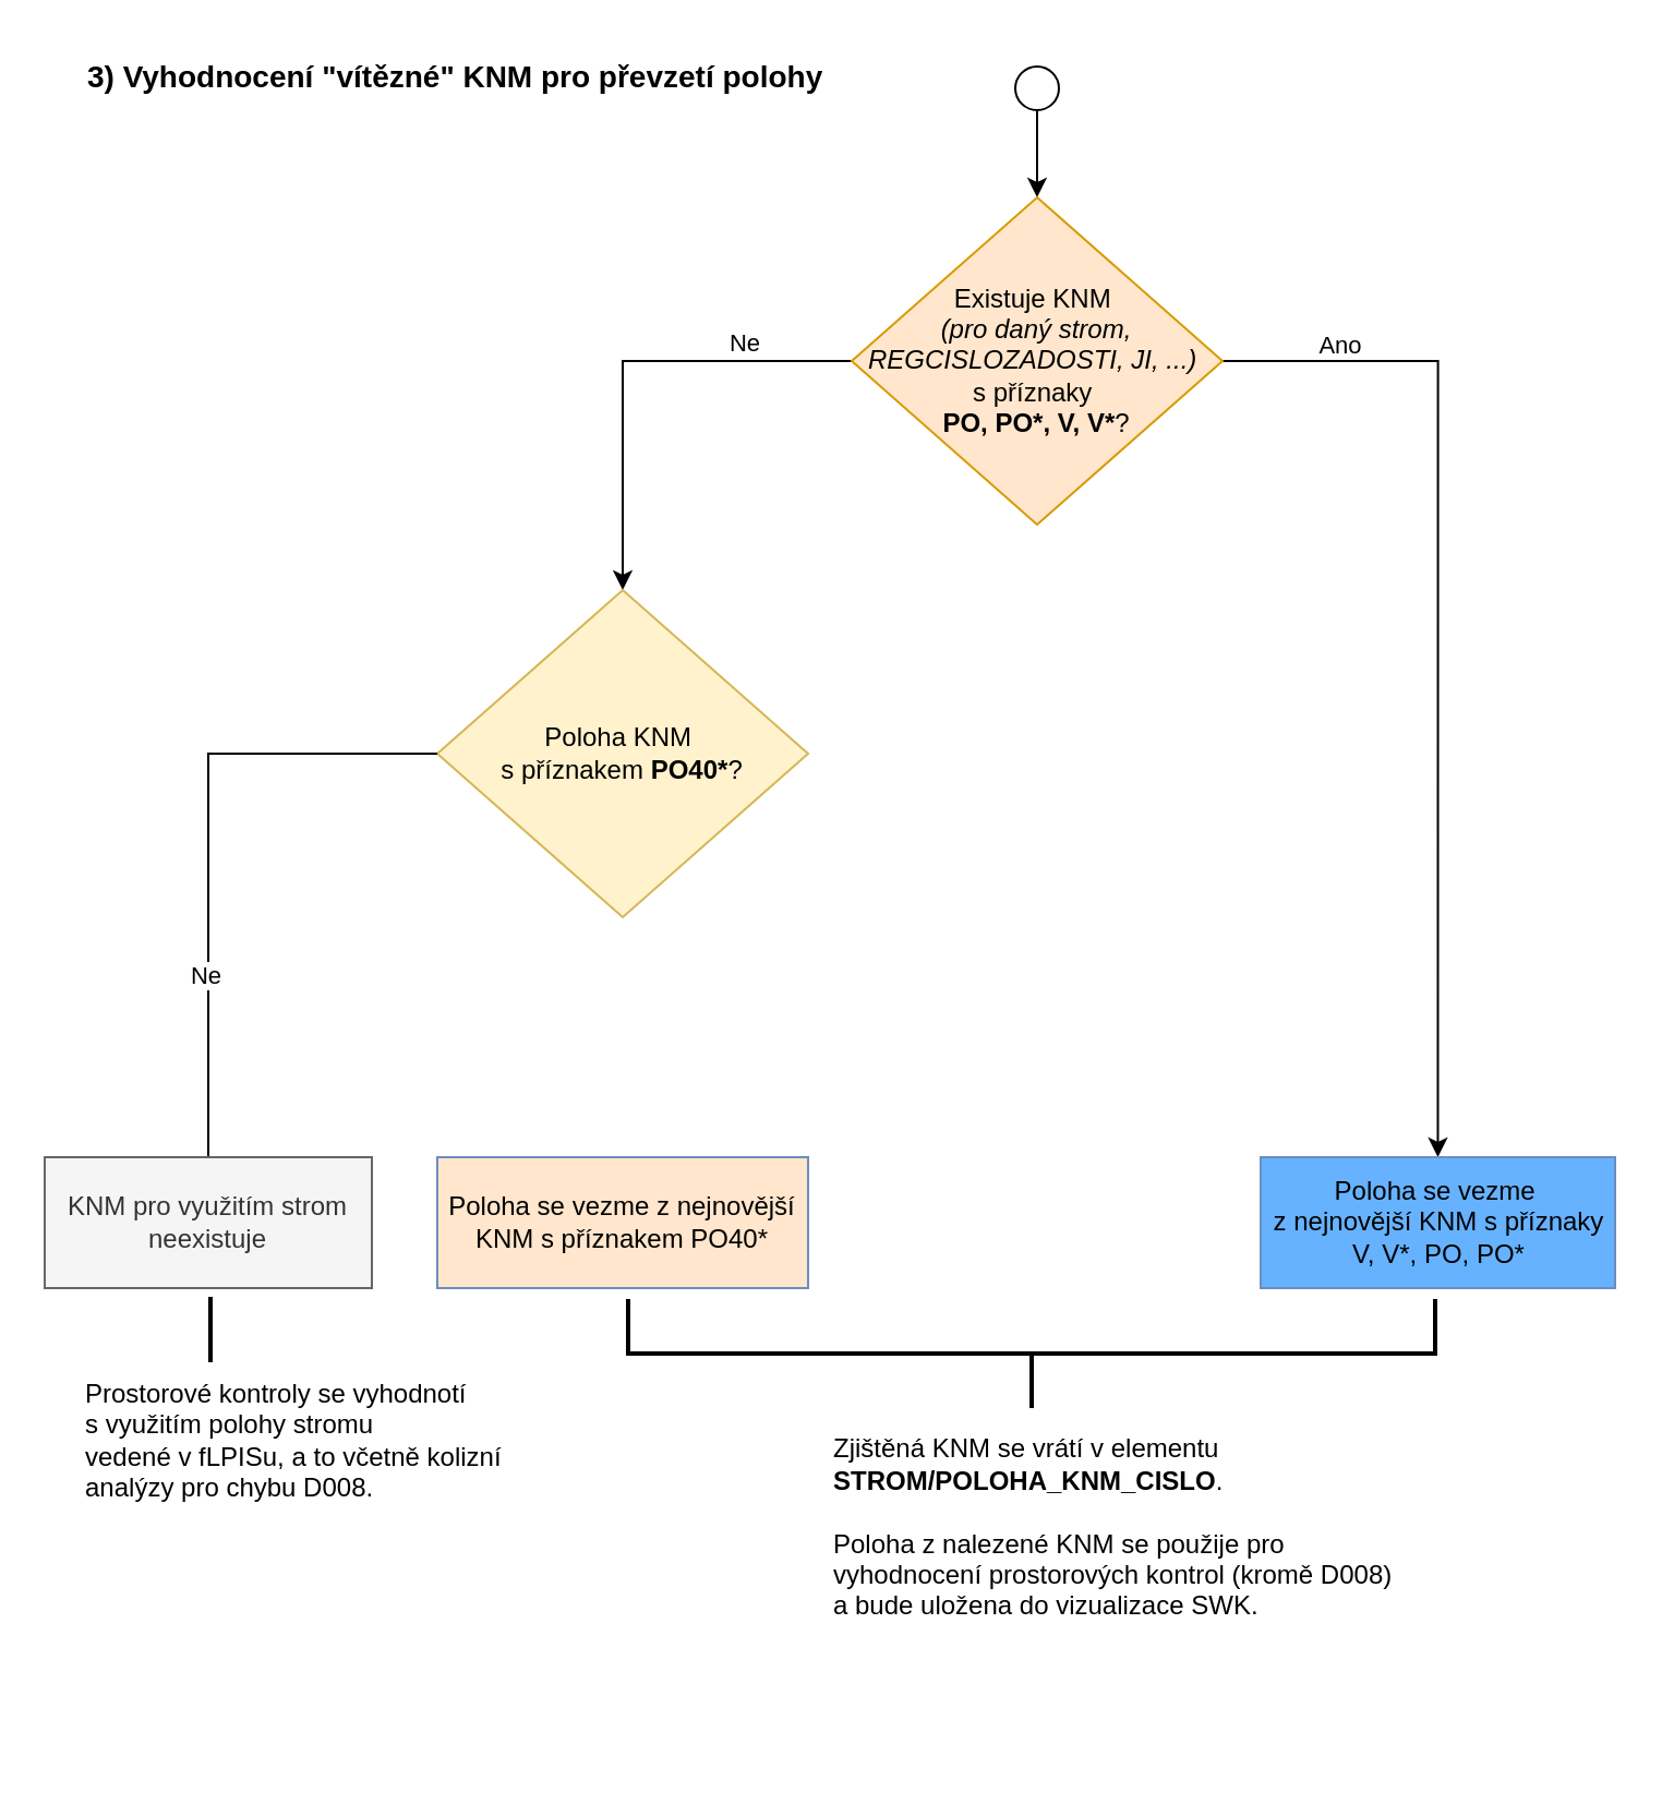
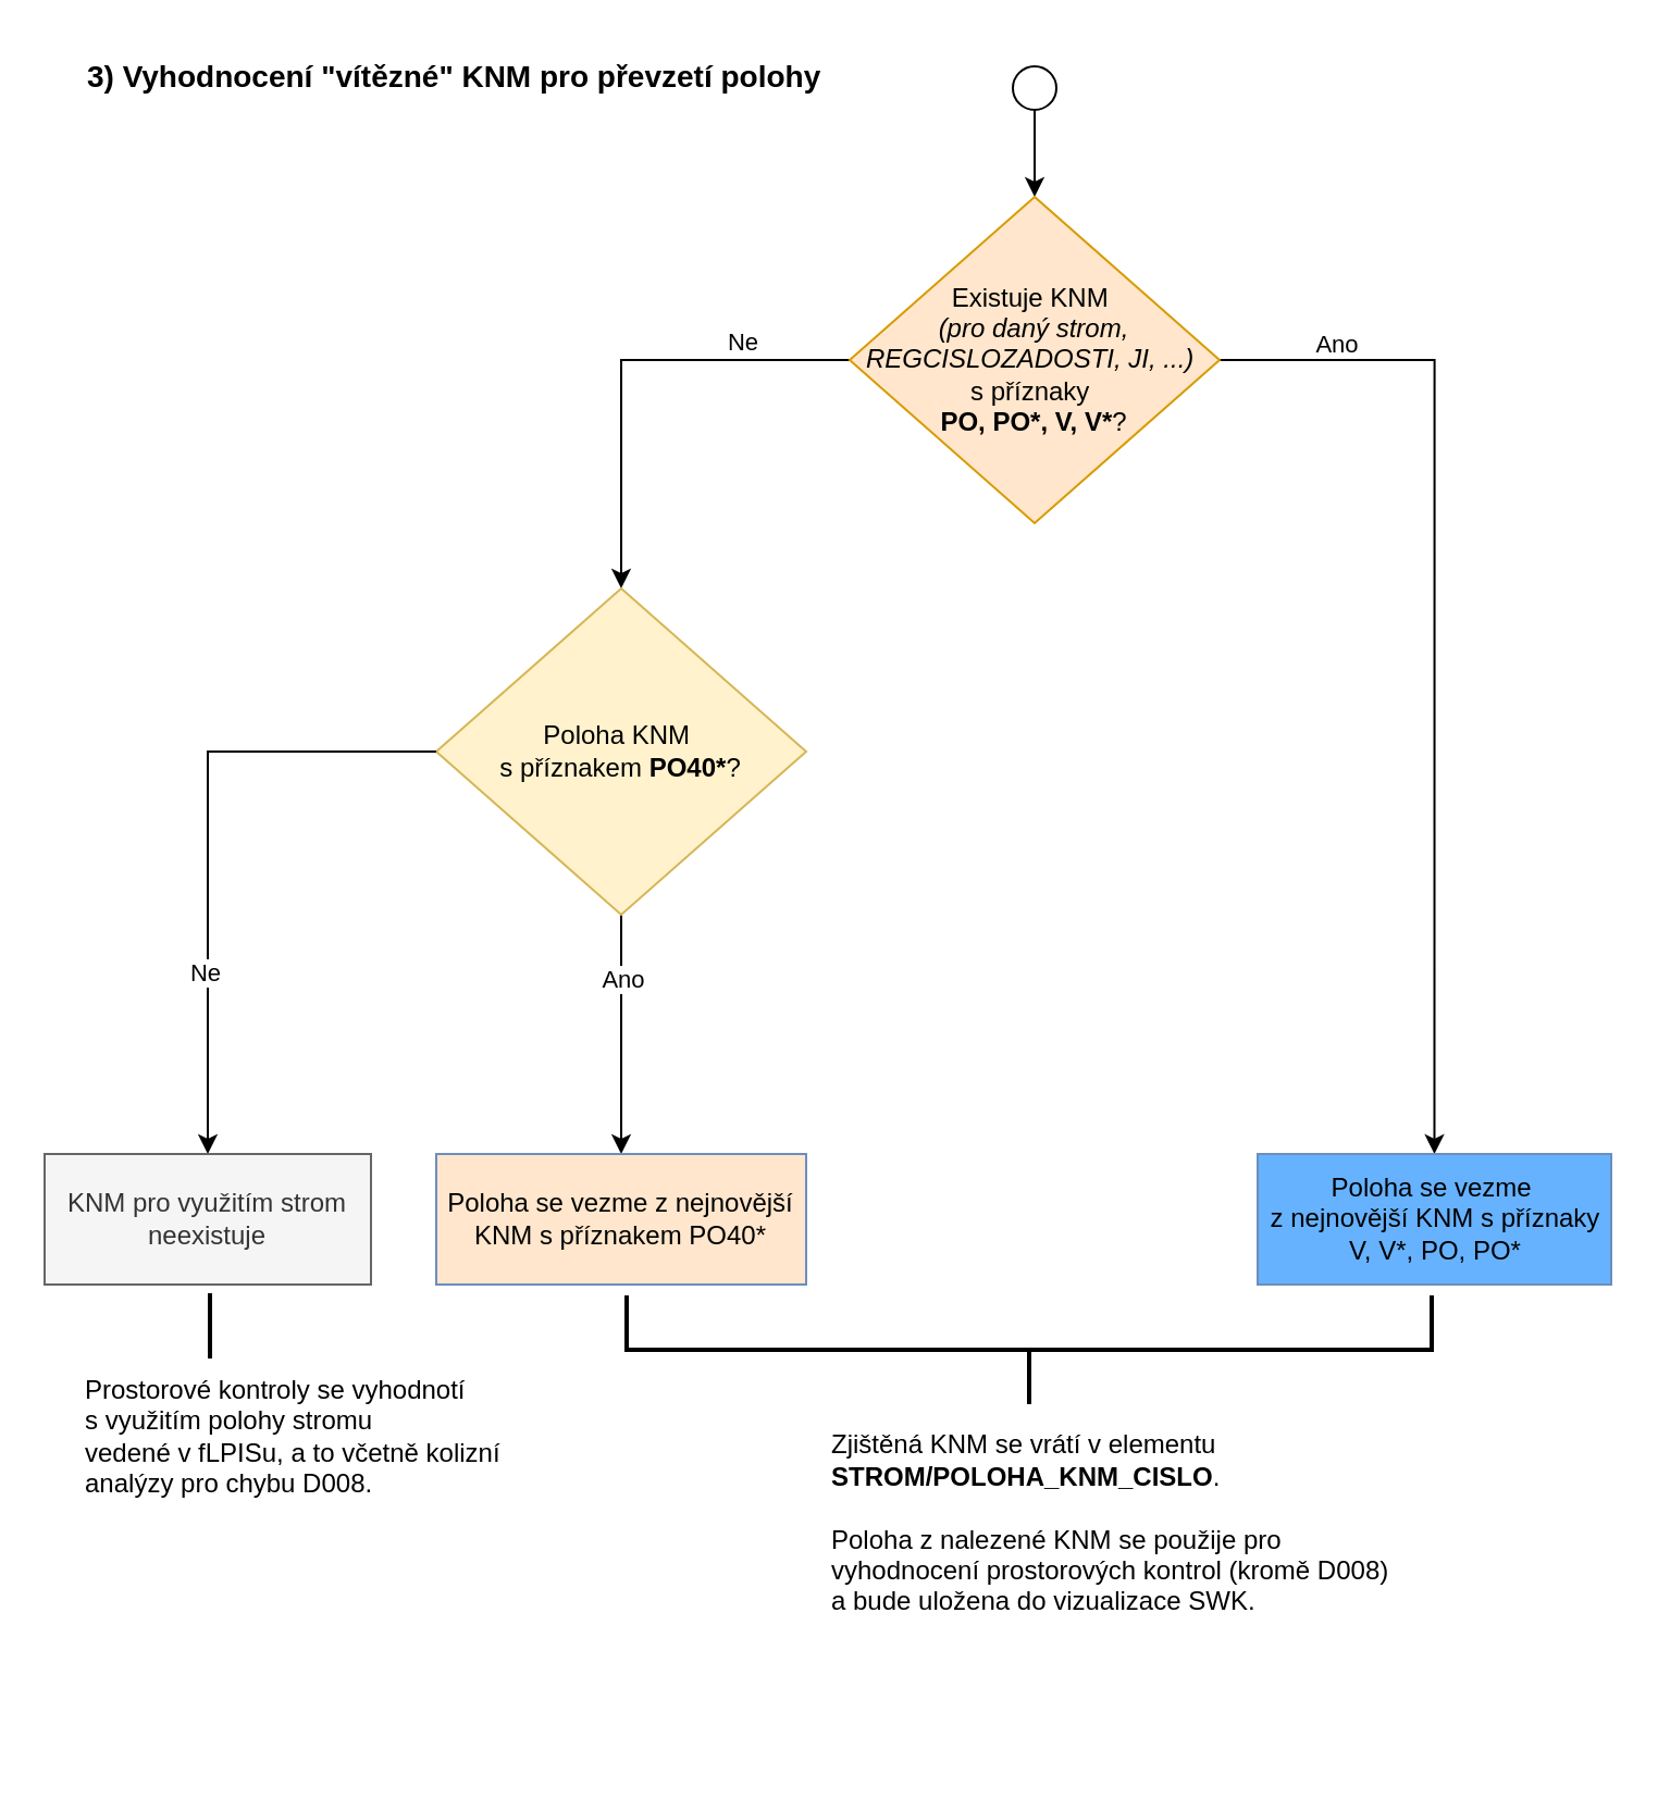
  <mxCell id="0" />
  <mxCell id="1" parent="0" />
  <mxCell id="2" value="" style="edgeStyle=orthogonalEdgeStyle;rounded=0;orthogonalLoop=1;jettySize=auto;html=1;" edge="1" parent="1" source="3" target="8"><mxGeometry relative="1" as="geometry" /></mxCell>
  <mxCell id="3" value="" style="ellipse;whiteSpace=wrap;html=1;aspect=fixed;" vertex="1" parent="1"><mxGeometry x="465" y="30" width="20" height="20" as="geometry" /></mxCell>
  <mxCell id="4" value="" style="edgeStyle=orthogonalEdgeStyle;rounded=0;orthogonalLoop=1;jettySize=auto;html=1;entryX=0.5;entryY=0;entryDx=0;entryDy=0;" edge="1" parent="1" source="8" target="13"><mxGeometry relative="1" as="geometry"><mxPoint x="655" y="270" as="targetPoint" /></mxGeometry></mxCell>
  <mxCell id="5" value="Ano" style="edgeLabel;html=1;align=center;verticalAlign=middle;resizable=0;points=[];" connectable="0" vertex="1" parent="4"><mxGeometry x="-0.4" relative="1" as="geometry"><mxPoint x="-45" y="-48" as="offset" /></mxGeometry></mxCell>
  <mxCell id="6" value="" style="edgeStyle=orthogonalEdgeStyle;rounded=0;orthogonalLoop=1;jettySize=auto;html=1;" edge="1" parent="1" source="8" target="11"><mxGeometry relative="1" as="geometry" /></mxCell>
  <mxCell id="7" value="Ne" style="edgeLabel;html=1;align=center;verticalAlign=middle;resizable=0;points=[];" connectable="0" vertex="1" parent="6"><mxGeometry x="-0.128" y="-3" relative="1" as="geometry"><mxPoint x="42" y="-6" as="offset" /></mxGeometry></mxCell>
  <mxCell id="8" value="Existuje&amp;nbsp;&lt;span style=&quot;background-color: transparent;&quot;&gt;KNM&amp;nbsp;&lt;/span&gt;&lt;div&gt;&lt;span style=&quot;background-color: transparent;&quot;&gt;&lt;i&gt;(pro daný strom, REGCISLOZADOSTI, JI, ...)&lt;/i&gt;&lt;/span&gt;&lt;span style=&quot;background-color: transparent;&quot;&gt;&amp;nbsp;&lt;/span&gt;&lt;/div&gt;&lt;div&gt;&lt;span style=&quot;background-color: transparent;&quot;&gt;s příznaky&amp;nbsp;&lt;/span&gt;&lt;div&gt;&lt;b&gt;PO, PO*, V, V*&lt;/b&gt;?&lt;/div&gt;&lt;/div&gt;" style="rhombus;whiteSpace=wrap;html=1;fillColor=#ffe6cc;strokeColor=#d79b00;" vertex="1" parent="1"><mxGeometry x="390" y="90" width="170" height="150" as="geometry" /></mxCell>
+ <mxCell id="9" value="" style="edgeStyle=orthogonalEdgeStyle;rounded=0;orthogonalLoop=1;jettySize=auto;html=1;" edge="1" parent="1" source="11" target="12"><mxGeometry relative="1" as="geometry" /></mxCell>
+ <mxCell id="10" value="Ano" style="edgeLabel;html=1;align=center;verticalAlign=middle;resizable=0;points=[];" connectable="0" vertex="1" parent="9"><mxGeometry x="-0.467" relative="1" as="geometry"><mxPoint as="offset" /></mxGeometry></mxCell>
  <mxCell id="11" value="Poloha KNM&amp;nbsp;&lt;div&gt;s příznakem &lt;b&gt;PO40*&lt;/b&gt;?&lt;/div&gt;" style="rhombus;whiteSpace=wrap;html=1;fillColor=#fff2cc;strokeColor=#d6b656;" vertex="1" parent="1"><mxGeometry x="200" y="270" width="170" height="150" as="geometry" /></mxCell>
  <mxCell id="12" value="Poloha se vezme z nejnovější KNM&amp;nbsp;&lt;span style=&quot;background-color: transparent;&quot;&gt;s příznakem PO40*&lt;/span&gt;" style="whiteSpace=wrap;html=1;fillColor=#ffe6cc;strokeColor=#6c8ebf;" vertex="1" parent="1"><mxGeometry x="200" y="530" width="170" height="60" as="geometry" /></mxCell>
  <mxCell id="13" value="Poloha se vezme&amp;nbsp;&lt;div&gt;z nejnovější KNM&amp;nbsp;&lt;span style=&quot;background-color: transparent;&quot;&gt;s příznaky V, V*, PO, PO*&lt;/span&gt;&lt;/div&gt;" style="whiteSpace=wrap;html=1;fillColor=#66B2FF;strokeColor=#6c8ebf;" vertex="1" parent="1"><mxGeometry x="577.5" y="530" width="162.5" height="60" as="geometry" /></mxCell>
  <mxCell id="14" value="&lt;div style=&quot;&quot;&gt;&lt;span style=&quot;background-color: transparent;&quot;&gt;&lt;span style=&quot;font-weight: normal;&quot;&gt;Zjištěná KNM se vrátí v elementu&amp;nbsp;&lt;/span&gt;&lt;/span&gt;&lt;/div&gt;&lt;div style=&quot;&quot;&gt;STROM/POLOHA_KNM_CISLO&lt;span style=&quot;font-weight: normal;&quot;&gt;.&lt;/span&gt;&lt;/div&gt;&lt;div style=&quot;&quot;&gt;&lt;span style=&quot;font-weight: normal;&quot;&gt;&lt;br&gt;&lt;/span&gt;&lt;/div&gt;&lt;div style=&quot;&quot;&gt;&lt;span style=&quot;font-weight: normal;&quot;&gt;Poloha z nalezené KNM se použije pro vyhodnocení prostorových kontrol (kromě D008)&amp;nbsp;&lt;/span&gt;&lt;/div&gt;&lt;div style=&quot;&quot;&gt;&lt;span style=&quot;font-weight: normal;&quot;&gt;a bude uložena do vizualizace SWK.&lt;/span&gt;&lt;/div&gt;" style="text;html=1;align=left;verticalAlign=middle;whiteSpace=wrap;rounded=0;fontStyle=1" vertex="1" parent="1"><mxGeometry x="380" y="640" width="270" height="120" as="geometry" /></mxCell>
- <mxCell id="15" value="" style="edgeStyle=orthogonalEdgeStyle;rounded=0;orthogonalLoop=1;jettySize=auto;html=1;exitX=0;exitY=0.5;exitDx=0;exitDy=0;endArrow=none;" edge="1" parent="1" source="11" target="17"><mxGeometry relative="1" as="geometry"><mxPoint x="200" y="346" as="sourcePoint" /></mxGeometry></mxCell>
+ <mxCell id="15" value="" style="edgeStyle=orthogonalEdgeStyle;rounded=0;orthogonalLoop=1;jettySize=auto;html=1;exitX=0;exitY=0.5;exitDx=0;exitDy=0;" edge="1" parent="1" source="11" target="17"><mxGeometry relative="1" as="geometry"><mxPoint x="200" y="346" as="sourcePoint" /></mxGeometry></mxCell>
  <mxCell id="16" value="Ne" style="edgeLabel;html=1;align=center;verticalAlign=middle;resizable=0;points=[];" connectable="0" vertex="1" parent="15"><mxGeometry x="0.455" y="-2" relative="1" as="geometry"><mxPoint y="-5" as="offset" /></mxGeometry></mxCell>
  <mxCell id="17" value="KNM pro využitím strom neexistuje" style="whiteSpace=wrap;html=1;fillColor=#f5f5f5;fontColor=#333333;strokeColor=#666666;" vertex="1" parent="1"><mxGeometry x="20" y="530" width="150" height="60" as="geometry" /></mxCell>
  <mxCell id="18" value="" style="strokeWidth=2;html=1;shape=mxgraph.flowchart.annotation_2;align=left;labelPosition=right;pointerEvents=1;rotation=-90;" vertex="1" parent="1"><mxGeometry x="447.5" y="435" width="50" height="370" as="geometry" /></mxCell>
  <mxCell id="19" value="&lt;div style=&quot;&quot;&gt;Prostorové kontroly se vyhodnotí&lt;/div&gt;&lt;div style=&quot;&quot;&gt;s využitím polohy stromu&amp;nbsp;&lt;/div&gt;&lt;div style=&quot;&quot;&gt;vedené&amp;nbsp;v fLPISu, a to včetně kolizní analýzy pro chybu D008.&lt;/div&gt;" style="text;html=1;align=left;verticalAlign=middle;whiteSpace=wrap;rounded=0;" vertex="1" parent="1"><mxGeometry x="37" y="615" width="210" height="90" as="geometry" /></mxCell>
  <mxCell id="20" value="" style="endArrow=none;html=1;rounded=0;strokeWidth=2;" edge="1" parent="1"><mxGeometry width="50" height="50" relative="1" as="geometry"><mxPoint x="96" y="624" as="sourcePoint" /><mxPoint x="96" y="594" as="targetPoint" /></mxGeometry></mxCell>
  <mxCell id="21" value="&lt;b style=&quot;font-size: 14px;&quot;&gt;3) Vyhodnocení &quot;vítězné&quot; KNM pro převzetí polohy&amp;nbsp;&lt;/b&gt;" style="text;html=1;align=center;verticalAlign=middle;resizable=0;points=[];autosize=1;strokeColor=none;fillColor=none;" vertex="1" parent="1"><mxGeometry x="30" y="20" width="360" height="30" as="geometry" /></mxCell>
